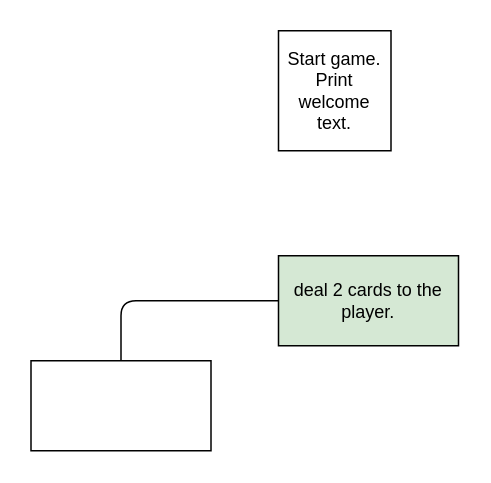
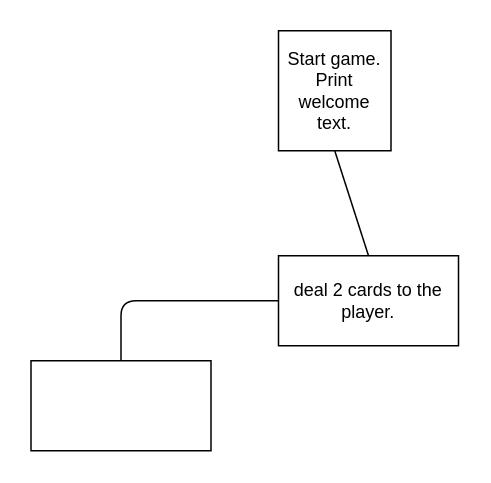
  <mxCell id="0" />
  <mxCell id="1" parent="0" />
  <mxCell id="2" value="Start game.&lt;br&gt;Print welcome text." style="rounded=0;whiteSpace=wrap;html=1;" vertex="1" parent="1"><mxGeometry x="185" y="20" width="75" height="80" as="geometry" /></mxCell>
- <mxCell id="3" value="deal 2 cards to the player." style="rounded=0;whiteSpace=wrap;html=1;fillColor=#d5e8d4;" vertex="1" parent="1"><mxGeometry x="185" y="170" width="120" height="60" as="geometry" /></mxCell>
+ <mxCell id="3" value="deal 2 cards to the player." style="rounded=0;whiteSpace=wrap;html=1;" vertex="1" parent="1"><mxGeometry x="185" y="170" width="120" height="60" as="geometry" /></mxCell>
+ <mxCell id="4" value="" style="endArrow=none;html=1;entryX=0.5;entryY=1;entryDx=0;entryDy=0;exitX=0.5;exitY=0;exitDx=0;exitDy=0;" edge="1" parent="1" source="3" target="2"><mxGeometry width="50" height="50" relative="1" as="geometry"><mxPoint x="220" y="330" as="sourcePoint" /><mxPoint x="270" y="280" as="targetPoint" /></mxGeometry></mxCell>
  <mxCell id="5" value="" style="rounded=0;whiteSpace=wrap;html=1;" vertex="1" parent="1"><mxGeometry x="20" y="240" width="120" height="60" as="geometry" /></mxCell>
  <mxCell id="6" value="" style="endArrow=none;html=1;exitX=0.5;exitY=0;exitDx=0;exitDy=0;entryX=0;entryY=0.5;entryDx=0;entryDy=0;" edge="1" parent="1" source="5" target="3"><mxGeometry width="50" height="50" relative="1" as="geometry"><mxPoint x="220" y="320" as="sourcePoint" /><mxPoint x="270" y="270" as="targetPoint" /><Array as="points"><mxPoint x="80" y="200" /></Array></mxGeometry></mxCell>
